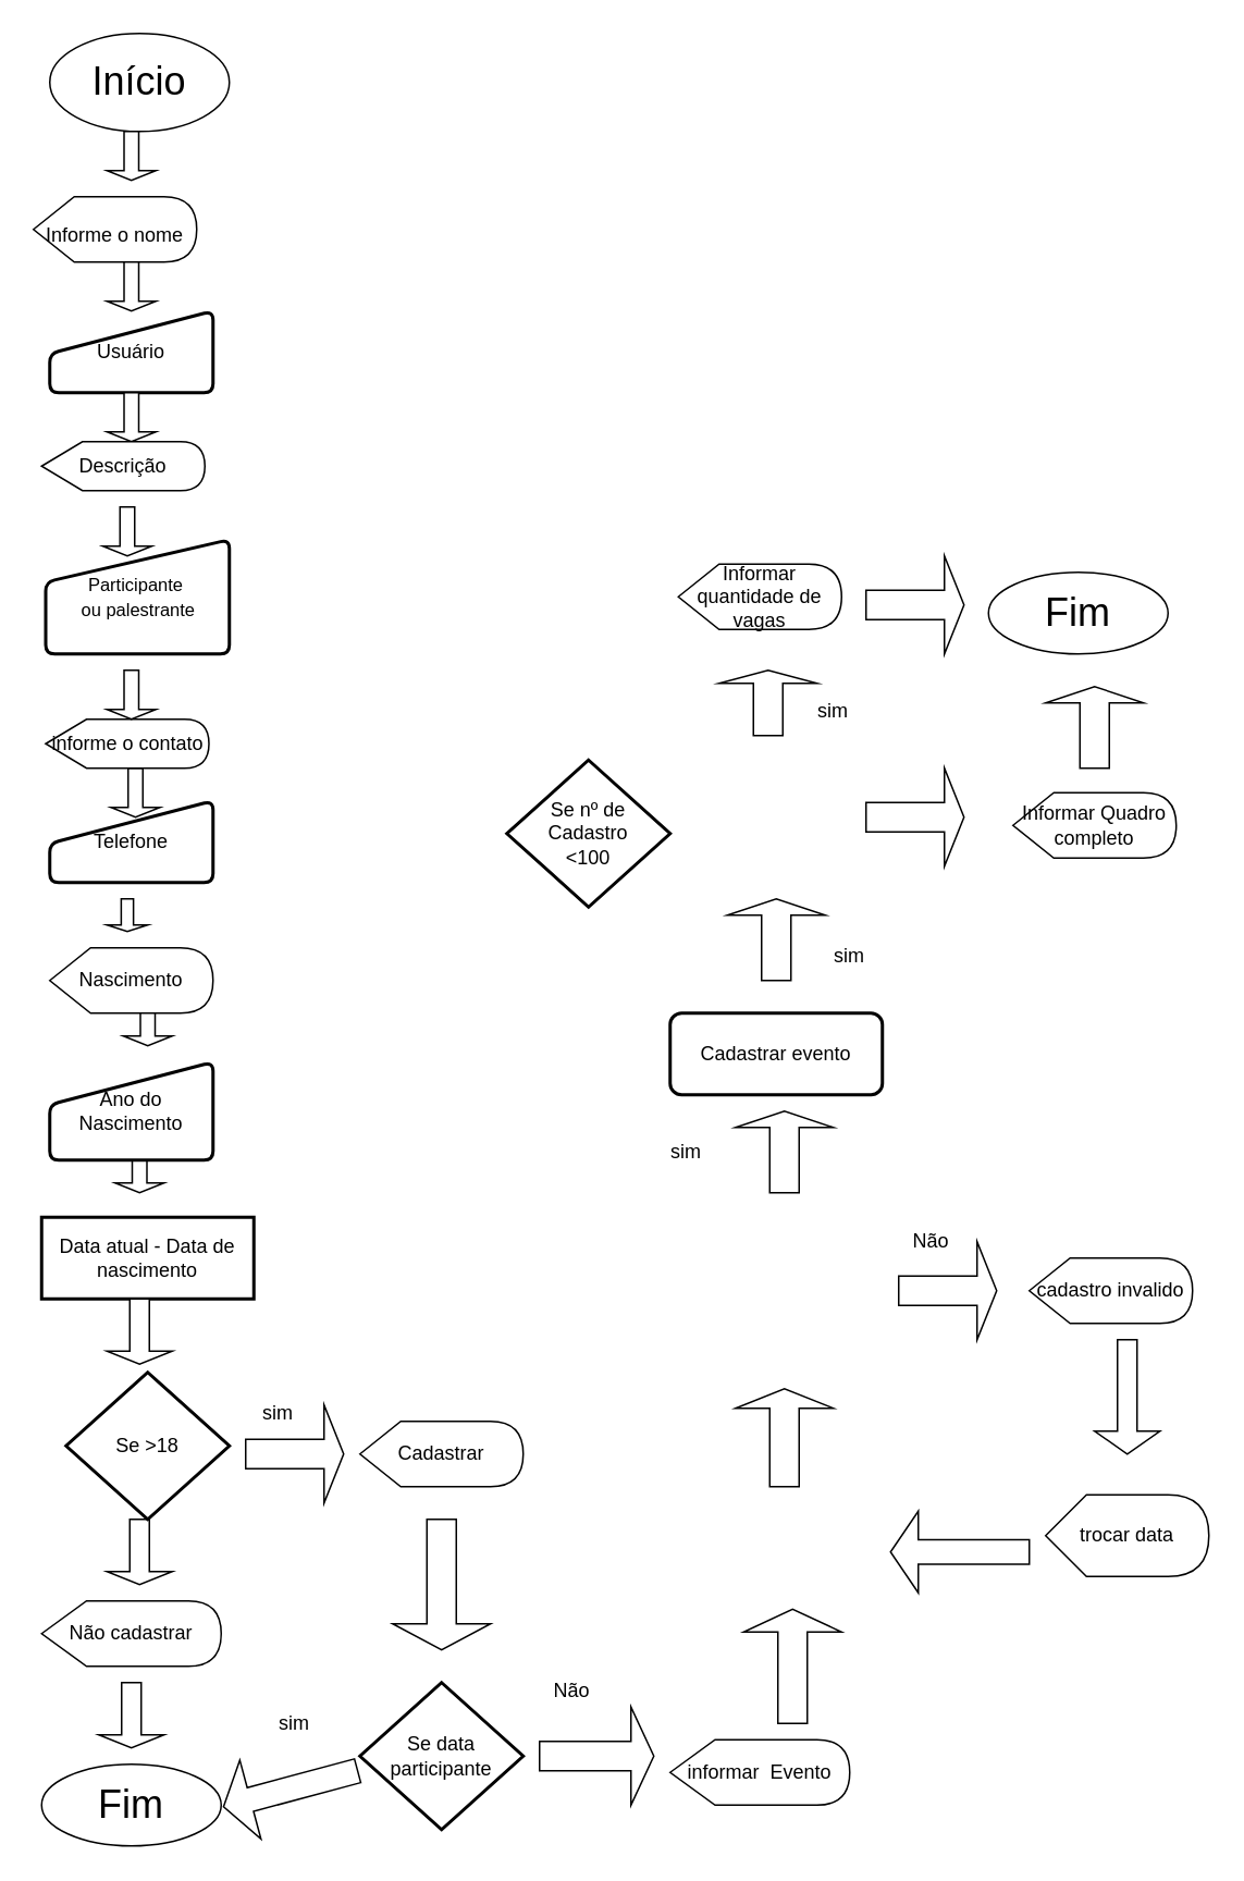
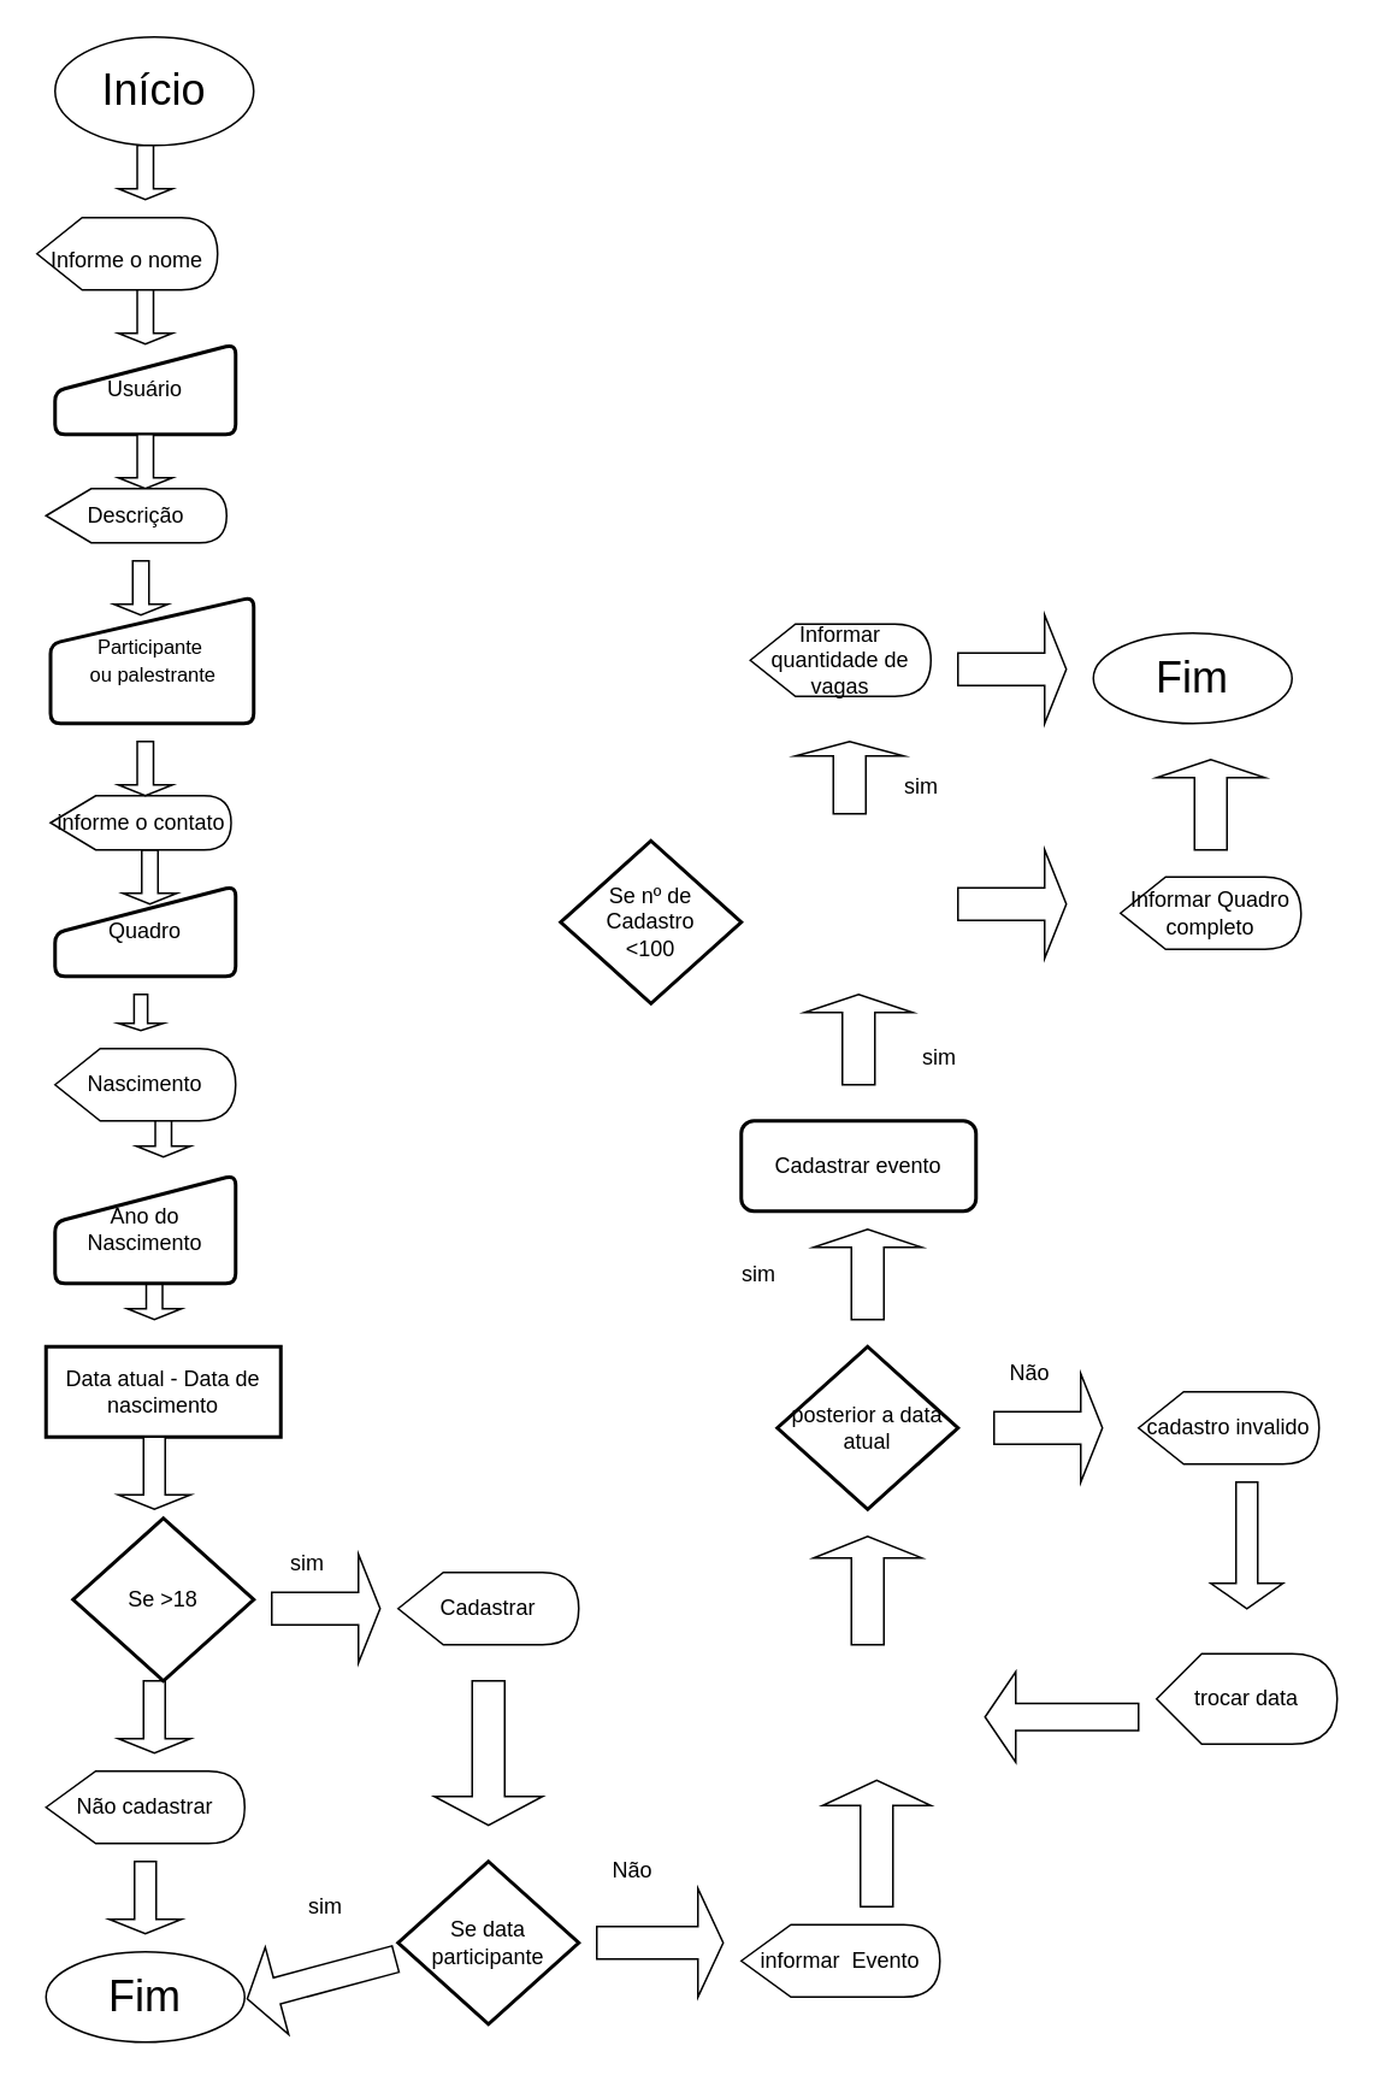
  <mxCell id="0" />
  <mxCell id="1" parent="0" />
  <mxCell id="2" value="&lt;font style=&quot;font-size: 24px;&quot;&gt;Início&lt;/font&gt;" style="ellipse;whiteSpace=wrap;html=1;" vertex="1" parent="1"><mxGeometry x="30" y="20" width="110" height="60" as="geometry" /></mxCell>
  <mxCell id="3" value="&lt;font style=&quot;font-size: 12px;&quot;&gt;Informe o nome&lt;/font&gt;" style="shape=display;whiteSpace=wrap;html=1;fontSize=24;" vertex="1" parent="1"><mxGeometry x="20" y="120" width="100" height="40" as="geometry" /></mxCell>
  <mxCell id="4" value="Usuário" style="html=1;strokeWidth=2;shape=manualInput;whiteSpace=wrap;rounded=1;size=26;arcSize=11;fontSize=12;" vertex="1" parent="1"><mxGeometry x="30" y="190" width="100" height="50" as="geometry" /></mxCell>
  <mxCell id="5" value="" style="shape=singleArrow;direction=south;whiteSpace=wrap;html=1;fontSize=12;" vertex="1" parent="1"><mxGeometry x="65" y="80" width="30" height="30" as="geometry" /></mxCell>
  <mxCell id="6" value="" style="shape=singleArrow;direction=south;whiteSpace=wrap;html=1;fontSize=12;" vertex="1" parent="1"><mxGeometry x="65" y="160" width="30" height="30" as="geometry" /></mxCell>
  <mxCell id="7" value="" style="shape=singleArrow;direction=south;whiteSpace=wrap;html=1;fontSize=12;" vertex="1" parent="1"><mxGeometry x="65" y="240" width="30" height="30" as="geometry" /></mxCell>
- <mxCell id="8" value="Telefone" style="html=1;strokeWidth=2;shape=manualInput;whiteSpace=wrap;rounded=1;size=26;arcSize=11;fontSize=12;" vertex="1" parent="1"><mxGeometry x="30" y="490" width="100" height="50" as="geometry" /></mxCell>
+ <mxCell id="8" value="Quadro" style="html=1;strokeWidth=2;shape=manualInput;whiteSpace=wrap;rounded=1;size=26;arcSize=11;fontSize=12;" vertex="1" parent="1"><mxGeometry x="30" y="490" width="100" height="50" as="geometry" /></mxCell>
  <mxCell id="9" value="" style="shape=singleArrow;direction=south;whiteSpace=wrap;html=1;fontSize=12;" vertex="1" parent="1"><mxGeometry x="67.5" y="470" width="30" height="30" as="geometry" /></mxCell>
  <mxCell id="10" value="Não cadastrar" style="shape=display;whiteSpace=wrap;html=1;fontSize=12;" vertex="1" parent="1"><mxGeometry x="25" y="980" width="110" height="40" as="geometry" /></mxCell>
  <mxCell id="11" value="" style="shape=singleArrow;direction=south;whiteSpace=wrap;html=1;fontSize=12;" vertex="1" parent="1"><mxGeometry x="65" y="550" width="25" height="20" as="geometry" /></mxCell>
  <mxCell id="12" value="" style="shape=singleArrow;direction=south;whiteSpace=wrap;html=1;fontSize=12;" vertex="1" parent="1"><mxGeometry x="70" y="700" width="30" height="30" as="geometry" /></mxCell>
  <mxCell id="13" value="Data atual - Data de nascimento" style="whiteSpace=wrap;html=1;absoluteArcSize=1;arcSize=14;strokeWidth=2;fontSize=12;rounded=0;" vertex="1" parent="1"><mxGeometry x="25" y="745" width="130" height="50" as="geometry" /></mxCell>
  <mxCell id="14" value="Ano do Nascimento" style="html=1;strokeWidth=2;shape=manualInput;whiteSpace=wrap;rounded=1;size=26;arcSize=11;fontSize=12;" vertex="1" parent="1"><mxGeometry x="30" y="650" width="100" height="60" as="geometry" /></mxCell>
  <mxCell id="15" value="" style="shape=singleArrow;direction=south;whiteSpace=wrap;html=1;fontSize=12;" vertex="1" parent="1"><mxGeometry x="75" y="610" width="30" height="30" as="geometry" /></mxCell>
+ <mxCell id="16" value="posterior a data&lt;br&gt;atual&lt;br&gt;" style="strokeWidth=2;html=1;shape=mxgraph.flowchart.decision;whiteSpace=wrap;fontSize=12;" vertex="1" parent="1"><mxGeometry x="430" y="745" width="100" height="90" as="geometry" /></mxCell>
  <mxCell id="17" value="" style="shape=singleArrow;direction=south;whiteSpace=wrap;html=1;fontSize=12;" vertex="1" parent="1"><mxGeometry x="65" y="930" width="40" height="40" as="geometry" /></mxCell>
  <mxCell id="18" value="Não" style="text;html=1;strokeColor=none;fillColor=none;align=center;verticalAlign=middle;whiteSpace=wrap;rounded=0;fontSize=12;" vertex="1" parent="1"><mxGeometry x="320" y="1020" width="60" height="30" as="geometry" /></mxCell>
  <mxCell id="19" value="&lt;span style=&quot;font-size: 24px;&quot;&gt;Fim&lt;/span&gt;" style="ellipse;whiteSpace=wrap;html=1;" vertex="1" parent="1"><mxGeometry x="25" y="1080" width="110" height="50" as="geometry" /></mxCell>
  <mxCell id="20" value="" style="shape=singleArrow;whiteSpace=wrap;html=1;fontSize=12;" vertex="1" parent="1"><mxGeometry x="550" y="760" width="60" height="60" as="geometry" /></mxCell>
  <mxCell id="21" value="Cadastrar" style="shape=display;whiteSpace=wrap;html=1;fontSize=12;" vertex="1" parent="1"><mxGeometry x="220" y="870" width="100" height="40" as="geometry" /></mxCell>
  <mxCell id="22" value="sim" style="text;html=1;strokeColor=none;fillColor=none;align=center;verticalAlign=middle;whiteSpace=wrap;rounded=0;fontSize=12;" vertex="1" parent="1"><mxGeometry x="140" y="850" width="60" height="30" as="geometry" /></mxCell>
  <mxCell id="23" value="" style="shape=singleArrow;direction=south;whiteSpace=wrap;html=1;fontSize=12;" vertex="1" parent="1"><mxGeometry x="65" y="795" width="40" height="40" as="geometry" /></mxCell>
  <mxCell id="24" value="Nascimento" style="shape=display;whiteSpace=wrap;html=1;fontSize=12;" vertex="1" parent="1"><mxGeometry x="30" y="580" width="100" height="40" as="geometry" /></mxCell>
  <mxCell id="25" value="" style="shape=singleArrow;direction=south;whiteSpace=wrap;html=1;fontSize=12;" vertex="1" parent="1"><mxGeometry x="60" y="1030" width="40" height="40" as="geometry" /></mxCell>
  <mxCell id="26" value="informe o contato" style="shape=display;whiteSpace=wrap;html=1;fontSize=12;" vertex="1" parent="1"><mxGeometry x="27.5" y="440" width="100" height="30" as="geometry" /></mxCell>
  <mxCell id="27" value="Descrição" style="shape=display;whiteSpace=wrap;html=1;fontSize=12;" vertex="1" parent="1"><mxGeometry x="25" y="270" width="100" height="30" as="geometry" /></mxCell>
  <mxCell id="28" value="&lt;font style=&quot;font-size: 11px;&quot;&gt;Participante&amp;nbsp;&lt;br&gt;ou palestrante&lt;/font&gt;" style="html=1;strokeWidth=2;shape=manualInput;whiteSpace=wrap;rounded=1;size=26;arcSize=11;fontSize=12;" vertex="1" parent="1"><mxGeometry x="27.5" y="330" width="112.5" height="70" as="geometry" /></mxCell>
  <mxCell id="29" value="" style="shape=singleArrow;direction=south;whiteSpace=wrap;html=1;fontSize=12;" vertex="1" parent="1"><mxGeometry x="62.5" y="310" width="30" height="30" as="geometry" /></mxCell>
  <mxCell id="30" value="" style="shape=singleArrow;direction=south;whiteSpace=wrap;html=1;fontSize=12;" vertex="1" parent="1"><mxGeometry x="65" y="410" width="30" height="30" as="geometry" /></mxCell>
  <mxCell id="31" value="" style="shape=singleArrow;direction=south;whiteSpace=wrap;html=1;fontSize=12;" vertex="1" parent="1"><mxGeometry x="240" y="930" width="60" height="80" as="geometry" /></mxCell>
  <mxCell id="32" value="Se data &lt;br&gt;participante" style="strokeWidth=2;html=1;shape=mxgraph.flowchart.decision;whiteSpace=wrap;fontSize=12;" vertex="1" parent="1"><mxGeometry x="220" y="1030" width="100" height="90" as="geometry" /></mxCell>
  <mxCell id="33" value="" style="shape=singleArrow;direction=west;whiteSpace=wrap;html=1;fontSize=11;rotation=-15;" vertex="1" parent="1"><mxGeometry x="135" y="1070" width="85" height="50" as="geometry" /></mxCell>
  <mxCell id="34" value="" style="shape=singleArrow;whiteSpace=wrap;html=1;fontSize=12;" vertex="1" parent="1"><mxGeometry x="330" y="1045" width="70" height="60" as="geometry" /></mxCell>
  <mxCell id="35" value="sim" style="text;html=1;strokeColor=none;fillColor=none;align=center;verticalAlign=middle;whiteSpace=wrap;rounded=0;fontSize=12;" vertex="1" parent="1"><mxGeometry x="150" y="1040" width="60" height="30" as="geometry" /></mxCell>
  <mxCell id="36" value="informar&amp;nbsp; Evento" style="shape=display;whiteSpace=wrap;html=1;fontSize=12;" vertex="1" parent="1"><mxGeometry x="410" y="1065" width="110" height="40" as="geometry" /></mxCell>
  <mxCell id="37" value="" style="shape=singleArrow;direction=north;whiteSpace=wrap;html=1;fontSize=11;" vertex="1" parent="1"><mxGeometry x="455" y="985" width="60" height="70" as="geometry" /></mxCell>
  <mxCell id="38" value="" style="shape=singleArrow;direction=north;whiteSpace=wrap;html=1;fontSize=11;" vertex="1" parent="1"><mxGeometry x="450" y="850" width="60" height="60" as="geometry" /></mxCell>
  <mxCell id="39" value="Se &amp;gt;18" style="strokeWidth=2;html=1;shape=mxgraph.flowchart.decision;whiteSpace=wrap;fontSize=12;" vertex="1" parent="1"><mxGeometry x="40" y="840" width="100" height="90" as="geometry" /></mxCell>
  <mxCell id="40" value="" style="shape=singleArrow;direction=north;whiteSpace=wrap;html=1;fontSize=11;" vertex="1" parent="1"><mxGeometry x="450" y="680" width="60" height="50" as="geometry" /></mxCell>
  <mxCell id="41" value="Cadastrar evento" style="rounded=1;whiteSpace=wrap;html=1;absoluteArcSize=1;arcSize=14;strokeWidth=2;fontSize=12;" vertex="1" parent="1"><mxGeometry x="410" y="620" width="130" height="50" as="geometry" /></mxCell>
  <mxCell id="42" value="" style="shape=singleArrow;direction=north;whiteSpace=wrap;html=1;fontSize=11;" vertex="1" parent="1"><mxGeometry x="445" y="550" width="60" height="50" as="geometry" /></mxCell>
  <mxCell id="43" value="Se nº de &lt;br&gt;Cadastro&lt;br&gt;&amp;lt;100" style="strokeWidth=2;html=1;shape=mxgraph.flowchart.decision;whiteSpace=wrap;fontSize=12;" vertex="1" parent="1"><mxGeometry x="310" y="465" width="100" height="90" as="geometry" /></mxCell>
  <mxCell id="44" value="&lt;span style=&quot;font-size: 24px;&quot;&gt;Fim&lt;/span&gt;" style="ellipse;whiteSpace=wrap;html=1;" vertex="1" parent="1"><mxGeometry x="605" y="350" width="110" height="50" as="geometry" /></mxCell>
  <mxCell id="45" value="" style="shape=singleArrow;direction=north;whiteSpace=wrap;html=1;fontSize=11;" vertex="1" parent="1"><mxGeometry x="440" y="410" width="60" height="40" as="geometry" /></mxCell>
  <mxCell id="46" value="sim" style="text;html=1;strokeColor=none;fillColor=none;align=center;verticalAlign=middle;whiteSpace=wrap;rounded=0;fontSize=12;" vertex="1" parent="1"><mxGeometry x="490" y="570" width="60" height="30" as="geometry" /></mxCell>
  <mxCell id="47" value="sim" style="text;html=1;strokeColor=none;fillColor=none;align=center;verticalAlign=middle;whiteSpace=wrap;rounded=0;fontSize=12;" vertex="1" parent="1"><mxGeometry x="480" y="420" width="60" height="30" as="geometry" /></mxCell>
  <mxCell id="48" value="cadastro invalido" style="shape=display;whiteSpace=wrap;html=1;fontSize=12;" vertex="1" parent="1"><mxGeometry x="630" y="770" width="100" height="40" as="geometry" /></mxCell>
  <mxCell id="49" value="" style="shape=singleArrow;whiteSpace=wrap;html=1;fontSize=12;" vertex="1" parent="1"><mxGeometry x="150" y="860" width="60" height="60" as="geometry" /></mxCell>
  <mxCell id="50" value="Não" style="text;html=1;strokeColor=none;fillColor=none;align=center;verticalAlign=middle;whiteSpace=wrap;rounded=0;fontSize=12;" vertex="1" parent="1"><mxGeometry x="540" y="745" width="60" height="30" as="geometry" /></mxCell>
  <mxCell id="51" value="sim" style="text;html=1;strokeColor=none;fillColor=none;align=center;verticalAlign=middle;whiteSpace=wrap;rounded=0;fontSize=12;" vertex="1" parent="1"><mxGeometry x="390" y="690" width="60" height="30" as="geometry" /></mxCell>
  <mxCell id="52" value="" style="shape=singleArrow;direction=south;whiteSpace=wrap;html=1;fontSize=12;" vertex="1" parent="1"><mxGeometry x="670" y="820" width="40" height="70" as="geometry" /></mxCell>
  <mxCell id="53" value="trocar data" style="shape=display;whiteSpace=wrap;html=1;fontSize=12;" vertex="1" parent="1"><mxGeometry x="640" y="915" width="100" height="50" as="geometry" /></mxCell>
  <mxCell id="54" value="" style="shape=singleArrow;direction=west;whiteSpace=wrap;html=1;fontSize=11;rotation=0;" vertex="1" parent="1"><mxGeometry x="545" y="925" width="85" height="50" as="geometry" /></mxCell>
  <mxCell id="55" value="Informar quantidade de vagas" style="shape=display;whiteSpace=wrap;html=1;fontSize=12;" vertex="1" parent="1"><mxGeometry x="415" y="345" width="100" height="40" as="geometry" /></mxCell>
  <mxCell id="56" value="" style="shape=singleArrow;whiteSpace=wrap;html=1;fontSize=12;" vertex="1" parent="1"><mxGeometry x="530" y="340" width="60" height="60" as="geometry" /></mxCell>
  <mxCell id="57" value="Informar Quadro completo" style="shape=display;whiteSpace=wrap;html=1;fontSize=12;" vertex="1" parent="1"><mxGeometry x="620" y="485" width="100" height="40" as="geometry" /></mxCell>
  <mxCell id="58" value="" style="shape=singleArrow;whiteSpace=wrap;html=1;fontSize=12;" vertex="1" parent="1"><mxGeometry x="530" y="470" width="60" height="60" as="geometry" /></mxCell>
  <mxCell id="59" value="" style="shape=singleArrow;direction=north;whiteSpace=wrap;html=1;fontSize=11;" vertex="1" parent="1"><mxGeometry x="640" y="420" width="60" height="50" as="geometry" /></mxCell>
